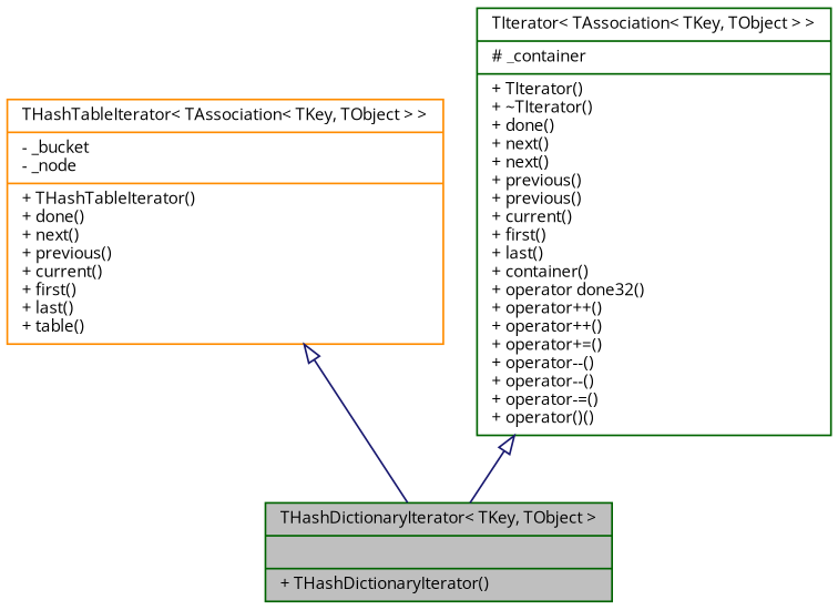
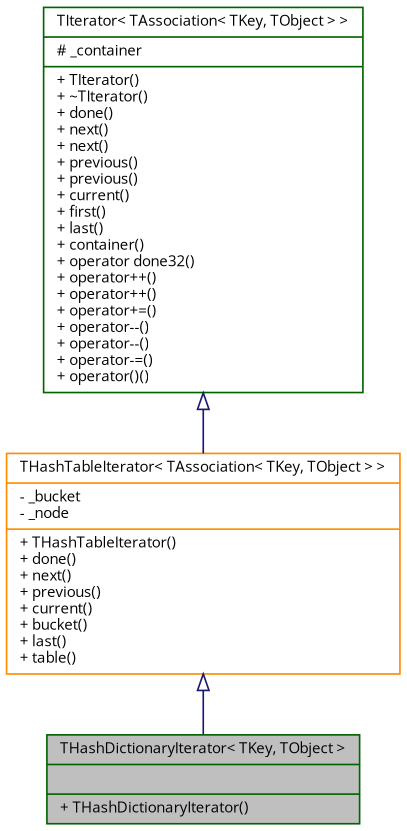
  digraph {
    fontname="Open Sans"
    node [color=darkgreen fontname="Open Sans" fontsize=9 shape=record]
    edge [arrowtail=empty color=midnightblue dir=back fontname="Open Sans" fontsize=9 labelfontname=Arial labelfontsize=9 style=solid]
    n1 [fillcolor=grey75 fontcolor=black height=0.2 label="{THashDictionaryIterator\< TKey, TObject \>\n||+ THashDictionaryIterator()\l}" style=filled width=0.4]
-   n2 [color=darkorange height=0.2 label="{THashTableIterator\< TAssociation\< TKey, TObject \> \>\n|- _bucket\l- _node\l|+ THashTableIterator()\l+ done()\l+ next()\l+ previous()\l+ current()\l+ first()\l+ last()\l+ table()\l}" width=0.4]
+   n2 [color=darkorange height=0.2 label="{THashTableIterator\< TAssociation\< TKey, TObject \> \>\n|- _bucket\l- _node\l|+ THashTableIterator()\l+ done()\l+ next()\l+ previous()\l+ current()\l+ bucket()\l+ last()\l+ table()\l}" width=0.4]
    n3 [height=0.2 label="{TIterator\< TAssociation\< TKey, TObject \> \>\n|# _container\l|+ TIterator()\l+ ~TIterator()\l+ done()\l+ next()\l+ next()\l+ previous()\l+ previous()\l+ current()\l+ first()\l+ last()\l+ container()\l+ operator done32()\l+ operator++()\l+ operator++()\l+ operator+=()\l+ operator--()\l+ operator--()\l+ operator-=()\l+ operator()()\l}" width=0.4]
    n2 -> n1
-   n3 -> n1
+   n3 -> n2
  }
